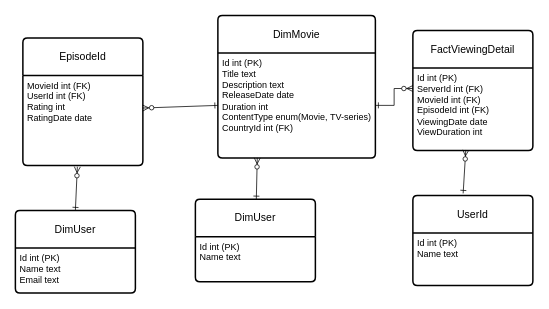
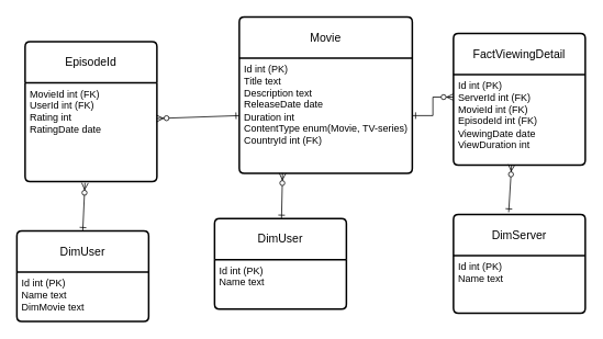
  <mxCell id="0" />
  <mxCell id="1" parent="0" />
  <mxCell id="2" value="FactViewingDetail" style="swimlane;childLayout=stackLayout;horizontal=1;startSize=50;horizontalStack=0;rounded=1;fontSize=14;fontStyle=0;strokeWidth=2;resizeParent=0;resizeLast=1;shadow=0;dashed=0;align=center;arcSize=4;whiteSpace=wrap;html=1;" parent="1" vertex="1"><mxGeometry x="550" y="40" width="160" height="160" as="geometry" /></mxCell>
  <mxCell id="3" value="Id int (PK)&lt;br&gt;ServerId int (FK)&lt;br&gt;MovieId int (FK)&lt;div&gt;EpisodeId int (FK)&lt;/div&gt;&lt;div&gt;ViewingDate date&lt;/div&gt;&lt;div&gt;ViewDuration int&lt;/div&gt;&lt;div&gt;&lt;br&gt;&lt;/div&gt;" style="align=left;strokeColor=none;fillColor=none;spacingLeft=4;fontSize=12;verticalAlign=top;resizable=0;rotatable=0;part=1;html=1;" parent="2" vertex="1"><mxGeometry y="50" width="160" height="110" as="geometry" /></mxCell>
- <mxCell id="4" value="UserId" style="swimlane;childLayout=stackLayout;horizontal=1;startSize=50;horizontalStack=0;rounded=1;fontSize=14;fontStyle=0;strokeWidth=2;resizeParent=0;resizeLast=1;shadow=0;dashed=0;align=center;arcSize=4;whiteSpace=wrap;html=1;" parent="1" vertex="1"><mxGeometry x="550" y="260" width="160" height="120" as="geometry" /></mxCell>
+ <mxCell id="4" value="DimServer" style="swimlane;childLayout=stackLayout;horizontal=1;startSize=50;horizontalStack=0;rounded=1;fontSize=14;fontStyle=0;strokeWidth=2;resizeParent=0;resizeLast=1;shadow=0;dashed=0;align=center;arcSize=4;whiteSpace=wrap;html=1;" parent="1" vertex="1"><mxGeometry x="550" y="260" width="160" height="120" as="geometry" /></mxCell>
  <mxCell id="5" value="Id int (PK)&lt;br&gt;Name text&lt;div&gt;&lt;br&gt;&lt;/div&gt;" style="align=left;strokeColor=none;fillColor=none;spacingLeft=4;fontSize=12;verticalAlign=top;resizable=0;rotatable=0;part=1;html=1;" parent="4" vertex="1"><mxGeometry y="50" width="160" height="70" as="geometry" /></mxCell>
- <mxCell id="6" value="DimMovie" style="swimlane;childLayout=stackLayout;horizontal=1;startSize=50;horizontalStack=0;rounded=1;fontSize=14;fontStyle=0;strokeWidth=2;resizeParent=0;resizeLast=1;shadow=0;dashed=0;align=center;arcSize=4;whiteSpace=wrap;html=1;" parent="1" vertex="1"><mxGeometry x="290" y="20" width="210" height="190" as="geometry" /></mxCell>
+ <mxCell id="6" value="Movie" style="swimlane;childLayout=stackLayout;horizontal=1;startSize=50;horizontalStack=0;rounded=1;fontSize=14;fontStyle=0;strokeWidth=2;resizeParent=0;resizeLast=1;shadow=0;dashed=0;align=center;arcSize=4;whiteSpace=wrap;html=1;" parent="1" vertex="1"><mxGeometry x="290" y="20" width="210" height="190" as="geometry" /></mxCell>
  <mxCell id="7" value="Id int (PK)&amp;nbsp;&lt;br&gt;Title text&lt;div&gt;Description text&lt;/div&gt;&lt;div&gt;ReleaseDate date&lt;/div&gt;&lt;div&gt;Duration int&lt;/div&gt;&lt;div&gt;ContentType enum(Movie, TV-series)&lt;/div&gt;&lt;div&gt;CountryId int (FK)&lt;br&gt;&lt;div&gt;&lt;br&gt;&lt;/div&gt;&lt;/div&gt;" style="align=left;strokeColor=none;fillColor=none;spacingLeft=4;fontSize=12;verticalAlign=top;resizable=0;rotatable=0;part=1;html=1;" parent="6" vertex="1"><mxGeometry y="50" width="210" height="140" as="geometry" /></mxCell>
  <mxCell id="8" value="EpisodeId" style="swimlane;childLayout=stackLayout;horizontal=1;startSize=50;horizontalStack=0;rounded=1;fontSize=14;fontStyle=0;strokeWidth=2;resizeParent=0;resizeLast=1;shadow=0;dashed=0;align=center;arcSize=4;whiteSpace=wrap;html=1;" parent="1" vertex="1"><mxGeometry x="30" y="50" width="160" height="170" as="geometry" /></mxCell>
  <mxCell id="9" value="MovieId int (FK)&lt;br&gt;UserId int (FK)&lt;div&gt;Rating int&lt;/div&gt;&lt;div&gt;RatingDate date&lt;/div&gt;" style="align=left;strokeColor=none;fillColor=none;spacingLeft=4;fontSize=12;verticalAlign=top;resizable=0;rotatable=0;part=1;html=1;" parent="8" vertex="1"><mxGeometry y="50" width="160" height="120" as="geometry" /></mxCell>
  <mxCell id="10" value="DimUser" style="swimlane;childLayout=stackLayout;horizontal=1;startSize=50;horizontalStack=0;rounded=1;fontSize=14;fontStyle=0;strokeWidth=2;resizeParent=0;resizeLast=1;shadow=0;dashed=0;align=center;arcSize=4;whiteSpace=wrap;html=1;" parent="1" vertex="1"><mxGeometry x="20" y="280" width="160" height="110" as="geometry" /></mxCell>
- <mxCell id="11" value="Id int (PK)&amp;nbsp;&lt;br&gt;Name text&lt;br&gt;Email text" style="align=left;strokeColor=none;fillColor=none;spacingLeft=4;fontSize=12;verticalAlign=top;resizable=0;rotatable=0;part=1;html=1;" parent="10" vertex="1"><mxGeometry y="50" width="160" height="60" as="geometry" /></mxCell>
+ <mxCell id="11" value="Id int (PK)&amp;nbsp;&lt;br&gt;Name text&lt;br&gt;DimMovie text" style="align=left;strokeColor=none;fillColor=none;spacingLeft=4;fontSize=12;verticalAlign=top;resizable=0;rotatable=0;part=1;html=1;" parent="10" vertex="1"><mxGeometry y="50" width="160" height="60" as="geometry" /></mxCell>
  <mxCell id="12" value="" style="fontSize=12;html=1;endArrow=ERzeroToMany;startArrow=ERone;rounded=0;exitX=0;exitY=0.5;exitDx=0;exitDy=0;entryX=0.998;entryY=0.363;entryDx=0;entryDy=0;entryPerimeter=0;startFill=0;" parent="1" source="7" target="9" edge="1"><mxGeometry width="100" height="100" relative="1" as="geometry"><mxPoint x="140" y="430" as="sourcePoint" /><mxPoint x="240" y="330" as="targetPoint" /></mxGeometry></mxCell>
  <mxCell id="13" value="" style="fontSize=12;html=1;endArrow=ERzeroToMany;startArrow=ERone;rounded=0;exitX=0.5;exitY=0;exitDx=0;exitDy=0;entryX=0.454;entryY=1.015;entryDx=0;entryDy=0;startFill=0;entryPerimeter=0;" parent="1" source="10" target="9" edge="1"><mxGeometry width="100" height="100" relative="1" as="geometry"><mxPoint y="250" as="sourcePoint" x="310" /><mxPoint x="200" y="354" as="targetPoint" /></mxGeometry></mxCell>
  <mxCell id="14" value="" style="edgeStyle=orthogonalEdgeStyle;fontSize=12;html=1;endArrow=ERzeroToMany;startArrow=ERone;rounded=0;exitX=1;exitY=0.5;exitDx=0;exitDy=0;entryX=0;entryY=0.25;entryDx=0;entryDy=0;startFill=0;" parent="1" source="7" target="3" edge="1"><mxGeometry width="100" height="100" relative="1" as="geometry"><mxPoint x="530" y="306" as="sourcePoint" /><mxPoint x="340" y="410" as="targetPoint" /></mxGeometry></mxCell>
  <mxCell id="15" value="" style="fontSize=12;html=1;endArrow=ERzeroToMany;startArrow=ERone;rounded=0;exitX=0.419;exitY=-0.022;exitDx=0;exitDy=0;entryX=0.441;entryY=0.995;entryDx=0;entryDy=0;startFill=0;exitPerimeter=0;entryPerimeter=0;" parent="1" source="4" target="3" edge="1"><mxGeometry width="100" height="100" relative="1" as="geometry"><mxPoint x="679.5" y="250" as="sourcePoint" /><mxPoint x="679.5" y="180" as="targetPoint" /></mxGeometry></mxCell>
  <mxCell id="16" value="DimUser" style="swimlane;childLayout=stackLayout;horizontal=1;startSize=50;horizontalStack=0;rounded=1;fontSize=14;fontStyle=0;strokeWidth=2;resizeParent=0;resizeLast=1;shadow=0;dashed=0;align=center;arcSize=4;whiteSpace=wrap;html=1;" parent="1" vertex="1"><mxGeometry x="260" y="265" width="160" height="110" as="geometry" /></mxCell>
  <mxCell id="17" value="Id int (PK)&amp;nbsp;&lt;br&gt;Name text" style="align=left;strokeColor=none;fillColor=none;spacingLeft=4;fontSize=12;verticalAlign=top;resizable=0;rotatable=0;part=1;html=1;" parent="16" vertex="1"><mxGeometry y="50" width="160" height="60" as="geometry" /></mxCell>
  <mxCell id="18" value="" style="fontSize=12;html=1;endArrow=ERzeroToMany;startArrow=ERone;rounded=0;entryX=0.25;entryY=1;entryDx=0;entryDy=0;startFill=0;" parent="1" source="16" target="7" edge="1"><mxGeometry width="100" height="100" relative="1" as="geometry"><mxPoint x="110" y="290" as="sourcePoint" /><mxPoint x="113" y="232" as="targetPoint" /></mxGeometry></mxCell>
